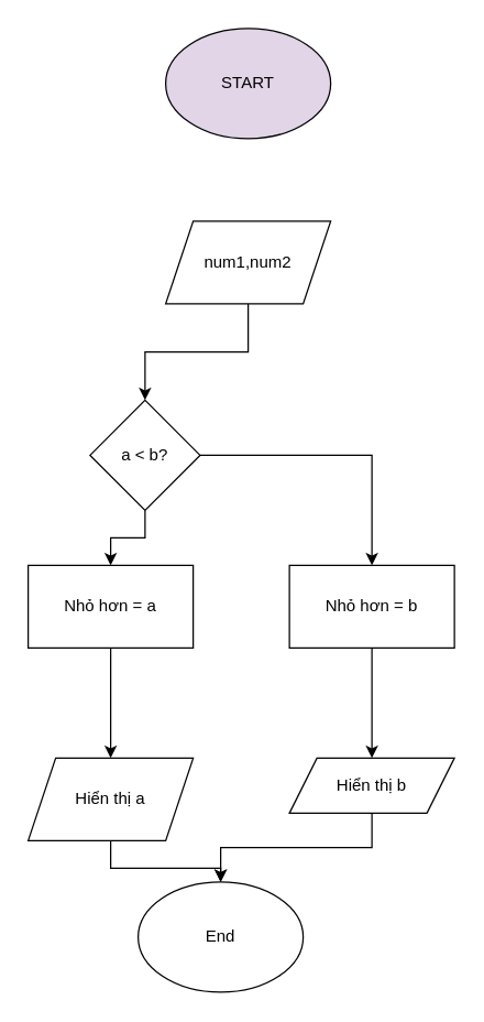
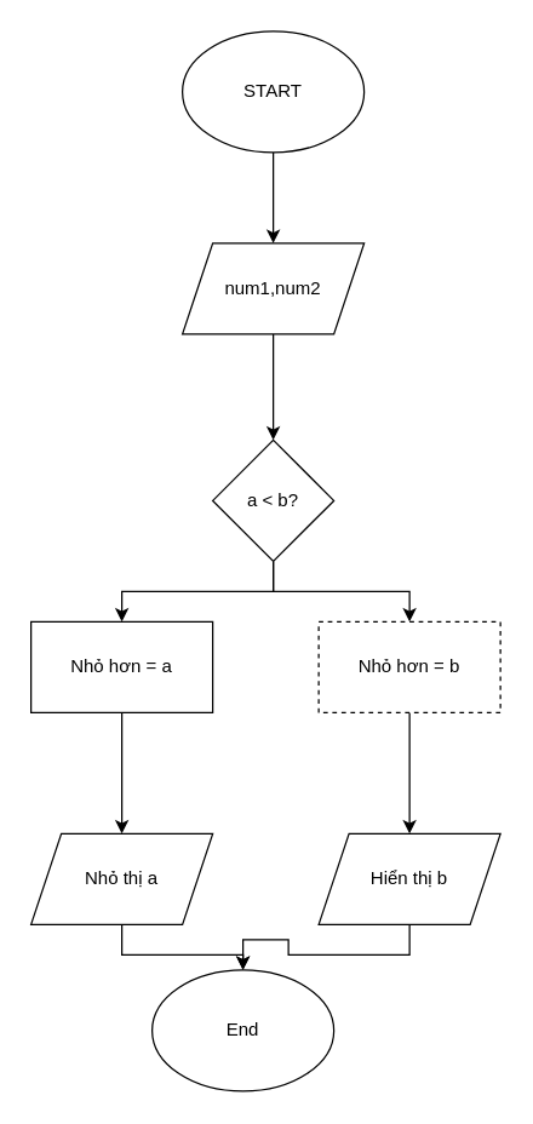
  <mxCell id="0" />
  <mxCell id="1" parent="0" />
- <mxCell id="3" value="START" style="ellipse;whiteSpace=wrap;html=1;fillColor=#e1d5e7;" vertex="1" parent="1"><mxGeometry x="120" y="20" width="120" height="80" as="geometry" /></mxCell>
+ <mxCell id="2" value="" style="edgeStyle=orthogonalEdgeStyle;rounded=0;orthogonalLoop=1;jettySize=auto;html=1;" edge="1" parent="1" source="3" target="5"><mxGeometry relative="1" as="geometry" /></mxCell>
+ <mxCell id="3" value="START" style="ellipse;whiteSpace=wrap;html=1;" vertex="1" parent="1"><mxGeometry x="120" y="20" width="120" height="80" as="geometry" /></mxCell>
  <mxCell id="4" value="" style="edgeStyle=orthogonalEdgeStyle;rounded=0;orthogonalLoop=1;jettySize=auto;html=1;" edge="1" parent="1" source="5" target="8"><mxGeometry relative="1" as="geometry" /></mxCell>
  <mxCell id="5" value="num1,num2" style="shape=parallelogram;perimeter=parallelogramPerimeter;whiteSpace=wrap;html=1;fixedSize=1;" vertex="1" parent="1"><mxGeometry x="120" y="160" width="120" height="60" as="geometry" /></mxCell>
  <mxCell id="6" value="" style="edgeStyle=orthogonalEdgeStyle;rounded=0;orthogonalLoop=1;jettySize=auto;html=1;" edge="1" parent="1" source="8" target="10"><mxGeometry relative="1" as="geometry" /></mxCell>
  <mxCell id="7" style="edgeStyle=orthogonalEdgeStyle;rounded=0;orthogonalLoop=1;jettySize=auto;html=1;" edge="1" parent="1" source="8" target="12"><mxGeometry relative="1" as="geometry"><mxPoint x="210" y="410" as="targetPoint" /></mxGeometry></mxCell>
- <mxCell id="8" value="a &amp;lt; b?" style="rhombus;whiteSpace=wrap;html=1;" vertex="1" parent="1"><mxGeometry x="65" y="290" width="80" height="80" as="geometry" /></mxCell>
+ <mxCell id="8" value="a &amp;lt; b?" style="rhombus;whiteSpace=wrap;html=1;" vertex="1" parent="1"><mxGeometry x="140" y="290" width="80" height="80" as="geometry" /></mxCell>
  <mxCell id="9" value="" style="edgeStyle=orthogonalEdgeStyle;rounded=0;orthogonalLoop=1;jettySize=auto;html=1;" edge="1" parent="1" source="10" target="14"><mxGeometry relative="1" as="geometry" /></mxCell>
  <mxCell id="10" value="Nhỏ hơn = a" style="whiteSpace=wrap;html=1;" vertex="1" parent="1"><mxGeometry x="20" y="410" width="120" height="60" as="geometry" /></mxCell>
  <mxCell id="11" value="" style="edgeStyle=orthogonalEdgeStyle;rounded=0;orthogonalLoop=1;jettySize=auto;html=1;" edge="1" parent="1" source="12" target="16"><mxGeometry relative="1" as="geometry" /></mxCell>
- <mxCell id="12" value="Nhỏ hơn = b" style="rounded=0;whiteSpace=wrap;html=1;" vertex="1" parent="1"><mxGeometry x="210" y="410" width="120" height="60" as="geometry" /></mxCell>
+ <mxCell id="12" value="Nhỏ hơn = b" style="rounded=0;whiteSpace=wrap;html=1;dashed=1;" vertex="1" parent="1"><mxGeometry x="210" y="410" width="120" height="60" as="geometry" /></mxCell>
  <mxCell id="13" style="edgeStyle=orthogonalEdgeStyle;rounded=0;orthogonalLoop=1;jettySize=auto;html=1;entryX=0.5;entryY=0;entryDx=0;entryDy=0;" edge="1" parent="1" source="14" target="17"><mxGeometry relative="1" as="geometry" /></mxCell>
- <mxCell id="14" value="Hiển thị a" style="shape=parallelogram;perimeter=parallelogramPerimeter;whiteSpace=wrap;html=1;fixedSize=1;" vertex="1" parent="1"><mxGeometry x="20" y="550" width="120" height="60" as="geometry" /></mxCell>
+ <mxCell id="14" value="Nhỏ thị a" style="shape=parallelogram;perimeter=parallelogramPerimeter;whiteSpace=wrap;html=1;fixedSize=1;" vertex="1" parent="1"><mxGeometry x="20" y="550" width="120" height="60" as="geometry" /></mxCell>
  <mxCell id="15" style="edgeStyle=orthogonalEdgeStyle;rounded=0;orthogonalLoop=1;jettySize=auto;html=1;entryX=0.5;entryY=0;entryDx=0;entryDy=0;" edge="1" parent="1" source="16" target="17"><mxGeometry relative="1" as="geometry" /></mxCell>
- <mxCell id="16" value="Hiển thị b" style="shape=parallelogram;perimeter=parallelogramPerimeter;whiteSpace=wrap;html=1;fixedSize=1;rounded=0;" vertex="1" parent="1"><mxGeometry x="210" y="550" width="120" height="40" as="geometry" /></mxCell>
+ <mxCell id="16" value="Hiển thị b" style="shape=parallelogram;perimeter=parallelogramPerimeter;whiteSpace=wrap;html=1;fixedSize=1;rounded=0;" vertex="1" parent="1"><mxGeometry x="210" y="550" width="120" height="60" as="geometry" /></mxCell>
  <mxCell id="17" value="End" style="ellipse;whiteSpace=wrap;html=1;" vertex="1" parent="1"><mxGeometry x="100" y="640" width="120" height="80" as="geometry" /></mxCell>
